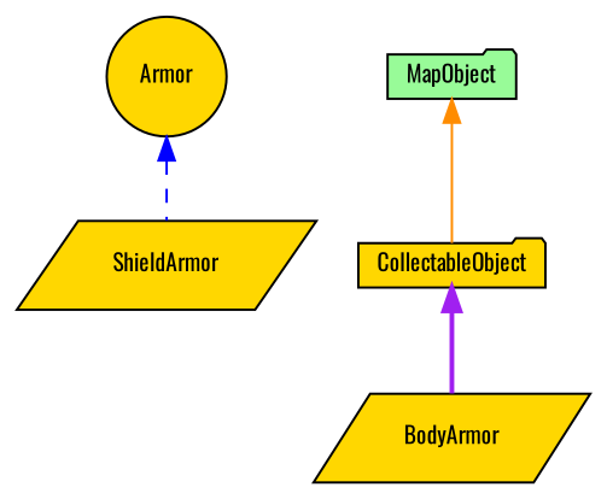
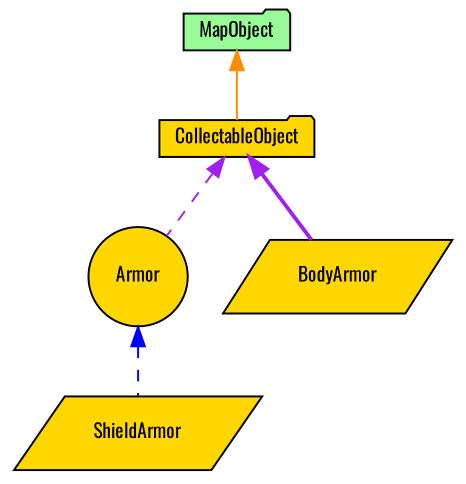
  digraph {
    fontname=Oswald
    node [color=black fillcolor=gold fontname=Oswald fontsize=10 shape=parallelogram style=filled]
    edge [color=purple dir=back fontname=Oswald fontsize=10 labelfontname=Helvetica labelfontsize=10 style=dashed]
    n1 [fontcolor=black height=0.2 label=Armor shape=circle width=0.4]
    n2 [height=0.2 label=ShieldArmor width=0.4]
    n3 [height=0.2 label=BodyArmor width=0.4]
    n4 [height=0.2 label=CollectableObject shape=folder width=0.4]
    n5 [fillcolor=palegreen height=0.2 label=MapObject shape=folder width=0.4]
    n1 -> n2 [color=blue]
+   n4 -> n1
    n4 -> n3 [style=bold]
    n5 -> n4 [color=darkorange style=solid]
  }
